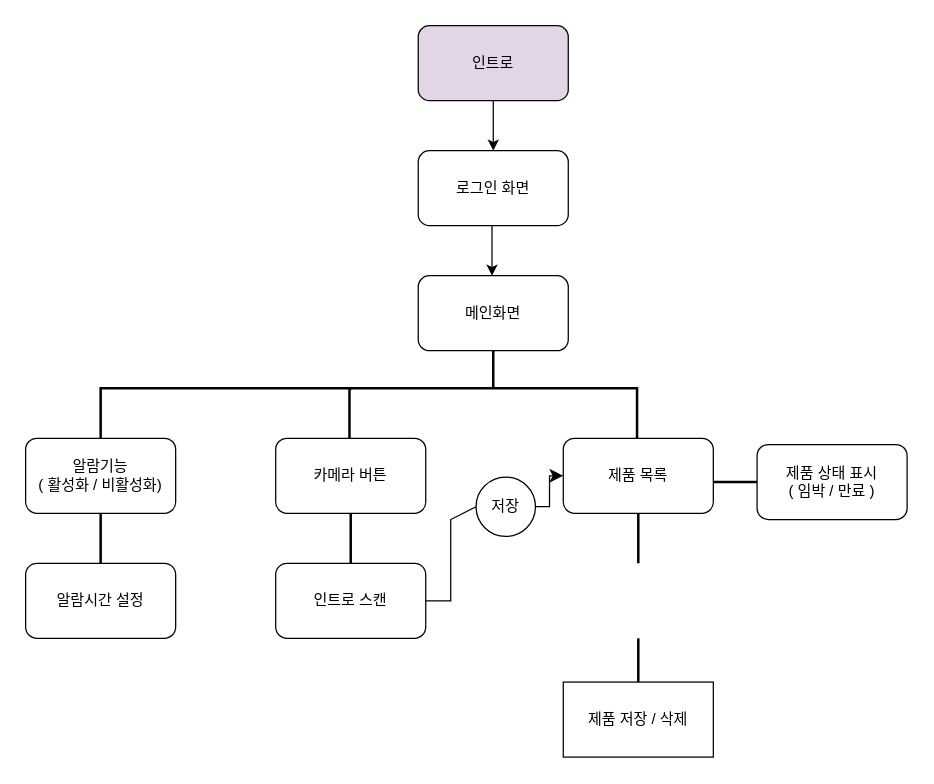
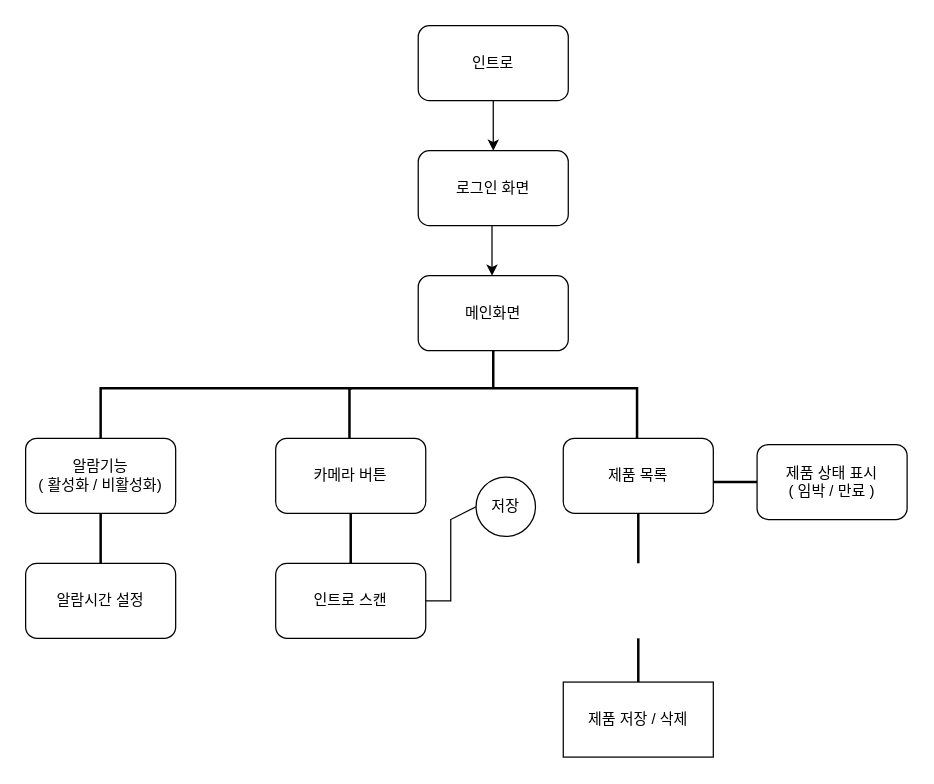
  <mxCell id="0" />
  <mxCell id="1" parent="0" />
- <mxCell id="2" value="인트로" style="rounded=1;whiteSpace=wrap;html=1;fillColor=#e1d5e7;" vertex="1" parent="1"><mxGeometry x="334" y="20" width="120" height="60" as="geometry" /></mxCell>
+ <mxCell id="2" value="인트로" style="rounded=1;whiteSpace=wrap;html=1;" vertex="1" parent="1"><mxGeometry x="334" y="20" width="120" height="60" as="geometry" /></mxCell>
  <mxCell id="3" value="" style="endArrow=classic;html=1;rounded=0;" edge="1" parent="1" source="2"><mxGeometry width="50" height="50" relative="1" as="geometry"><mxPoint x="380" y="220" as="sourcePoint" /><mxPoint x="394" y="120" as="targetPoint" /></mxGeometry></mxCell>
  <mxCell id="4" value="로그인 화면" style="rounded=1;whiteSpace=wrap;html=1;" vertex="1" parent="1"><mxGeometry x="334" y="120" width="120" height="60" as="geometry" /></mxCell>
  <mxCell id="5" value="" style="strokeWidth=2;html=1;shape=mxgraph.flowchart.annotation_2;align=left;labelPosition=right;pointerEvents=1;direction=south;" vertex="1" parent="1"><mxGeometry x="279" y="260" width="230" height="100" as="geometry" /></mxCell>
  <mxCell id="6" value="카메라 버튼" style="rounded=1;whiteSpace=wrap;html=1;" vertex="1" parent="1"><mxGeometry x="220" y="350" width="120" height="60" as="geometry" /></mxCell>
  <mxCell id="7" value="메인화면" style="rounded=1;whiteSpace=wrap;html=1;" vertex="1" parent="1"><mxGeometry x="334" y="220" width="120" height="60" as="geometry" /></mxCell>
  <mxCell id="8" value="제품 목록" style="rounded=1;whiteSpace=wrap;html=1;" vertex="1" parent="1"><mxGeometry x="450" y="350" width="120" height="60" as="geometry" /></mxCell>
  <mxCell id="9" value="" style="line;strokeWidth=2;direction=south;html=1;" vertex="1" parent="1"><mxGeometry x="275" y="410" width="10" height="40" as="geometry" /></mxCell>
  <mxCell id="10" value="" style="line;strokeWidth=2;direction=south;html=1;" vertex="1" parent="1"><mxGeometry x="505" y="410" width="10" height="40" as="geometry" /></mxCell>
  <mxCell id="11" value="인트로 스캔" style="rounded=1;whiteSpace=wrap;html=1;" vertex="1" parent="1"><mxGeometry x="220" y="450" width="120" height="60" as="geometry" /></mxCell>
- <mxCell id="12" value="" style="edgeStyle=elbowEdgeStyle;elbow=horizontal;endArrow=classic;html=1;curved=0;rounded=0;endSize=8;startSize=8;exitX=1;exitY=0.5;exitDx=0;exitDy=0;entryX=0;entryY=0.5;entryDx=0;entryDy=0;" edge="1" parent="1" source="13" target="8"><mxGeometry width="50" height="50" relative="1" as="geometry"><mxPoint x="400" y="420" as="sourcePoint" /><mxPoint x="450" y="370" as="targetPoint" /></mxGeometry></mxCell>
  <mxCell id="13" value="저장" style="ellipse;whiteSpace=wrap;html=1;aspect=fixed;" vertex="1" parent="1"><mxGeometry x="380.25" y="381" width="47.5" height="47.5" as="geometry" /></mxCell>
  <mxCell id="14" value="" style="endArrow=none;html=1;rounded=0;entryX=0;entryY=0.5;entryDx=0;entryDy=0;" edge="1" parent="1" target="13"><mxGeometry width="50" height="50" relative="1" as="geometry"><mxPoint x="340" y="480" as="sourcePoint" /><mxPoint x="388" y="430" as="targetPoint" /><Array as="points"><mxPoint x="360" y="480" /><mxPoint x="360" y="415" /></Array></mxGeometry></mxCell>
  <mxCell id="15" value="" style="endArrow=classic;html=1;rounded=0;" edge="1" parent="1"><mxGeometry width="50" height="50" relative="1" as="geometry"><mxPoint x="393" y="180" as="sourcePoint" /><mxPoint x="393" y="220" as="targetPoint" /></mxGeometry></mxCell>
  <mxCell id="16" value="제품 저장 / 삭제" style="whiteSpace=wrap;html=1;rounded=0;" vertex="1" parent="1"><mxGeometry x="450" y="545" width="120" height="60" as="geometry" /></mxCell>
  <mxCell id="17" value="" style="line;strokeWidth=2;direction=south;html=1;" vertex="1" parent="1"><mxGeometry x="505" y="510" width="10" height="35" as="geometry" /></mxCell>
  <mxCell id="18" value="" style="line;strokeWidth=2;direction=west;html=1;" vertex="1" parent="1"><mxGeometry x="570" y="380" width="35" height="10" as="geometry" /></mxCell>
  <mxCell id="19" value="제품 상태 표시&lt;br&gt;( 임박 / 만료 )" style="rounded=1;whiteSpace=wrap;html=1;" vertex="1" parent="1"><mxGeometry x="605" y="355" width="120" height="60" as="geometry" /></mxCell>
  <mxCell id="20" value="" style="shape=partialRectangle;whiteSpace=wrap;html=1;bottom=0;right=0;fillColor=none;strokeWidth=2;" vertex="1" parent="1"><mxGeometry x="80" y="310" width="200" height="40" as="geometry" /></mxCell>
  <mxCell id="21" value="알람기능&lt;br&gt;( 활성화 / 비활성화)" style="rounded=1;whiteSpace=wrap;html=1;" vertex="1" parent="1"><mxGeometry x="20" y="350" width="120" height="60" as="geometry" /></mxCell>
  <mxCell id="22" value="" style="line;strokeWidth=2;direction=south;html=1;" vertex="1" parent="1"><mxGeometry x="75" y="410" width="10" height="40" as="geometry" /></mxCell>
  <mxCell id="23" value="알람시간 설정" style="rounded=1;whiteSpace=wrap;html=1;" vertex="1" parent="1"><mxGeometry x="20" y="450" width="120" height="60" as="geometry" /></mxCell>
